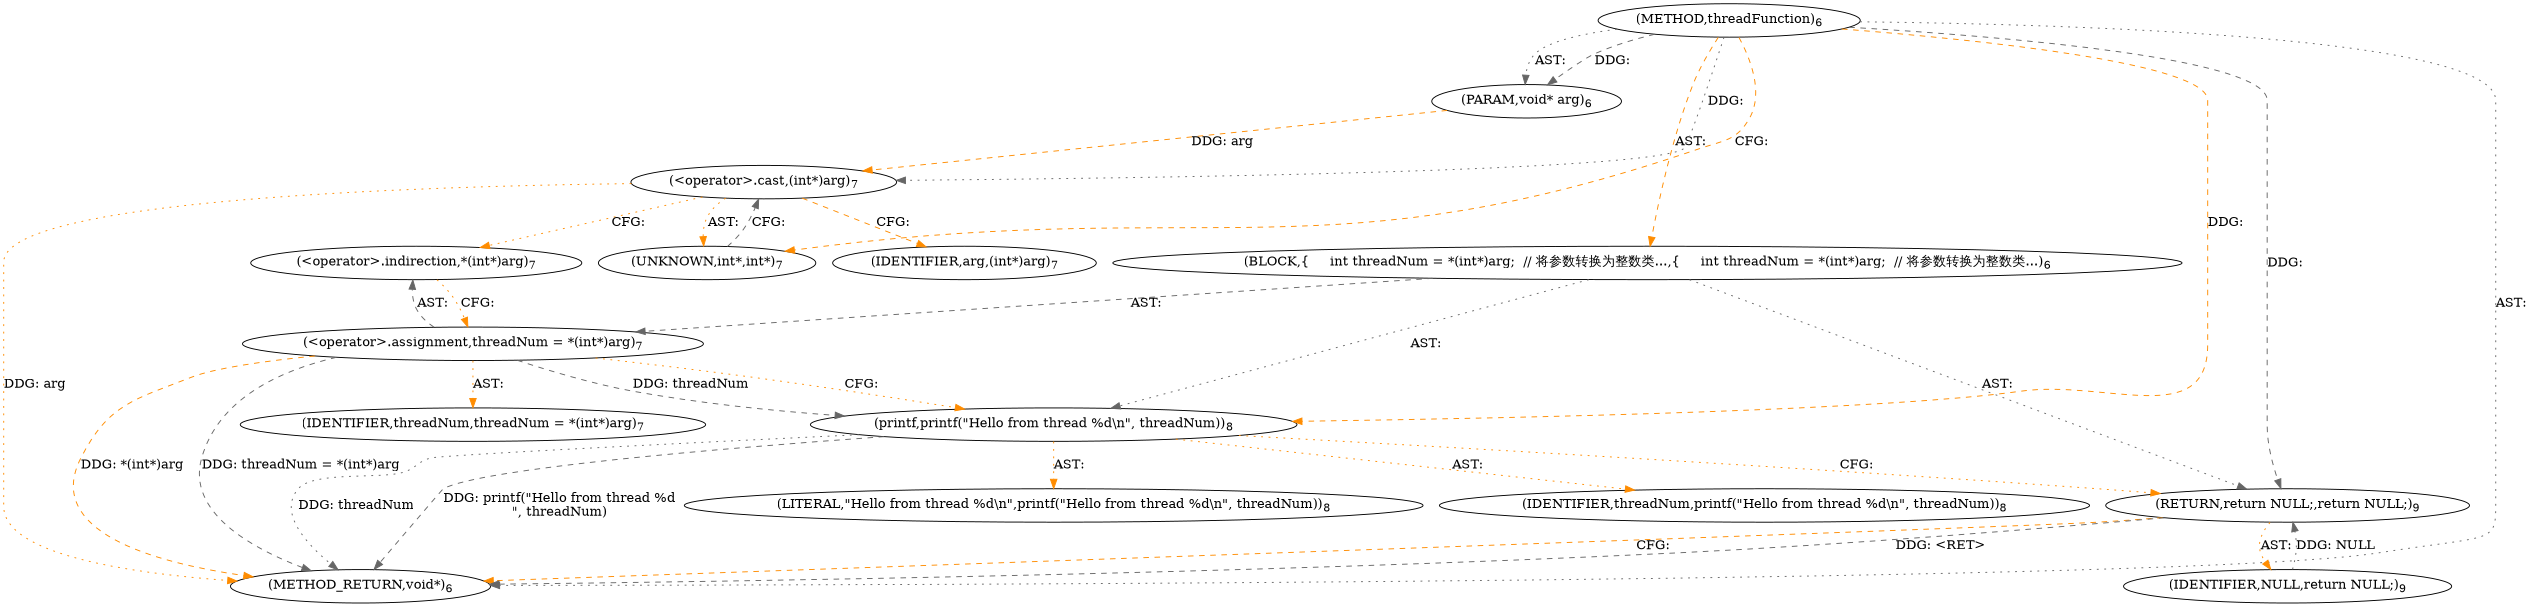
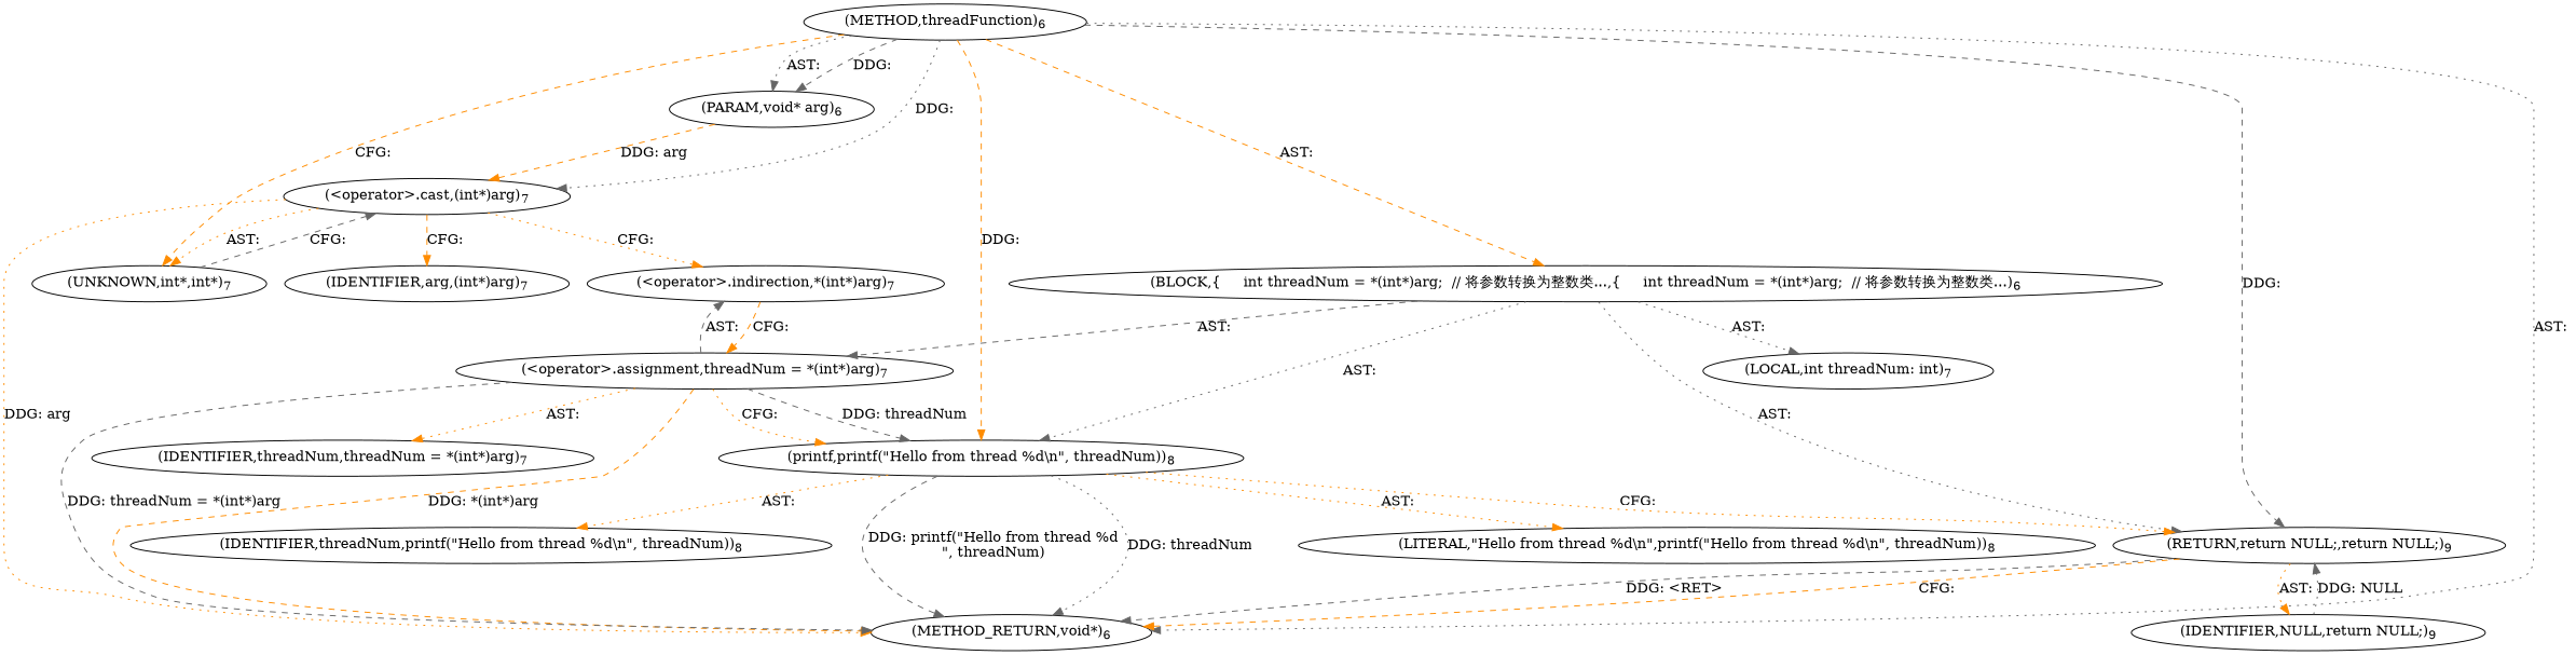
  digraph {
    edge [color=gray40 style=dotted]
    n1 [label=<(METHOD,threadFunction)<SUB>6</SUB>>]
    n2 [label=<(PARAM,void* arg)<SUB>6</SUB>>]
    n3 [label=<(BLOCK,{     int threadNum = *(int*)arg;  // 将参数转换为整数类...,{     int threadNum = *(int*)arg;  // 将参数转换为整数类...)<SUB>6</SUB>>]
    n4 [label=<(&lt;operator&gt;.cast,(int*)arg)<SUB>7</SUB>>]
    n5 [label=<(UNKNOWN,int*,int*)<SUB>7</SUB>>]
    n6 [label=<(printf,printf(&quot;Hello from thread %d\n&quot;, threadNum))<SUB>8</SUB>>]
    n7 [label=<(RETURN,return NULL;,return NULL;)<SUB>9</SUB>>]
    n8 [label=<(METHOD_RETURN,void*)<SUB>6</SUB>>]
+   n9 [label=<(LOCAL,int threadNum: int)<SUB>7</SUB>>]
    n10 [label=<(&lt;operator&gt;.assignment,threadNum = *(int*)arg)<SUB>7</SUB>>]
    n11 [label=<(&lt;operator&gt;.indirection,*(int*)arg)<SUB>7</SUB>>]
    n12 [label=<(IDENTIFIER,arg,(int*)arg)<SUB>7</SUB>>]
    n13 [label=<(LITERAL,&quot;Hello from thread %d\n&quot;,printf(&quot;Hello from thread %d\n&quot;, threadNum))<SUB>8</SUB>>]
    n14 [label=<(IDENTIFIER,threadNum,printf(&quot;Hello from thread %d\n&quot;, threadNum))<SUB>8</SUB>>]
    n15 [label=<(IDENTIFIER,NULL,return NULL;)<SUB>9</SUB>>]
    n16 [label=<(IDENTIFIER,threadNum,threadNum = *(int*)arg)<SUB>7</SUB>>]
    n1 -> n2 [label="AST: "]
    n1 -> n2 [label="DDG: " style=dashed]
    n1 -> n3 [color=darkorange label="AST: " style=dashed]
    n1 -> n4 [label="DDG: "]
    n1 -> n5 [color=darkorange label="CFG: " style=dashed]
    n1 -> n6 [color=darkorange label="DDG: " style=dashed]
    n1 -> n7 [label="DDG: " style=dashed]
    n1 -> n8 [label="AST: "]
    n2 -> n4 [color=darkorange label="DDG: arg" style=dashed]
    n3 -> n6 [label="AST: "]
    n3 -> n7 [label="AST: "]
+   n3 -> n9 [label="AST: "]
    n3 -> n10 [label="AST: " style=dashed]
    n4 -> n5 [color=darkorange label="AST: "]
    n4 -> n8 [color=darkorange label="DDG: arg"]
    n4 -> n11 [color=darkorange label="CFG: "]
    n4 -> n12 [color=darkorange label="CFG: " style=dashed]
    n5 -> n4 [label="CFG: " style=dashed]
    n6 -> n7 [color=darkorange label="CFG: "]
    n6 -> n8 [label="DDG: threadNum"]
    n6 -> n8 [label="DDG: printf(&quot;Hello from thread %d\n&quot;, threadNum)" style=dashed]
    n6 -> n13 [color=darkorange label="AST: "]
    n6 -> n14 [color=darkorange label="AST: "]
    n7 -> n8 [color=darkorange label="CFG: " style=dashed]
    n7 -> n8 [label="DDG: &lt;RET&gt;" style=dashed]
    n7 -> n15 [color=darkorange label="AST: "]
    n10 -> n6 [color=darkorange label="CFG: "]
    n10 -> n6 [label="DDG: threadNum" style=dashed]
    n10 -> n8 [color=darkorange label="DDG: *(int*)arg" style=dashed]
    n10 -> n8 [label="DDG: threadNum = *(int*)arg" style=dashed]
    n10 -> n11 [label="AST: " style=dashed]
    n10 -> n16 [color=darkorange label="AST: "]
-   n11 -> n10 [color=darkorange label="CFG: "]
+   n11 -> n10 [color=darkorange label="CFG: " style=dashed]
    n15 -> n7 [label="DDG: NULL"]
  }
